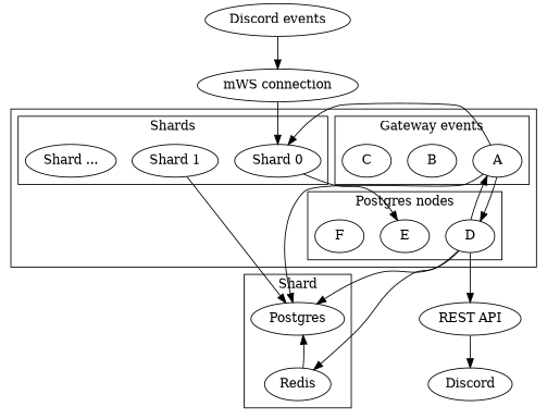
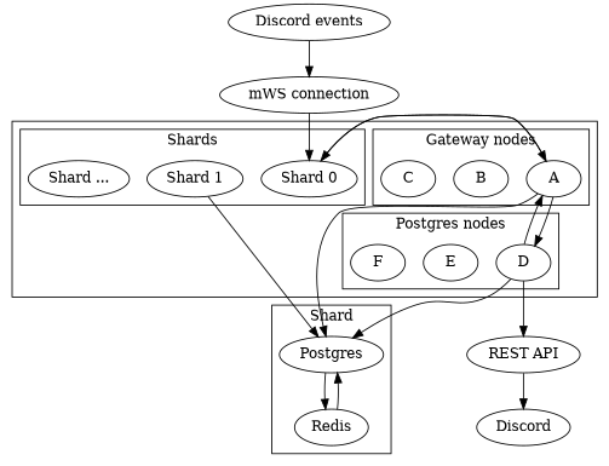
  digraph {
    compound=true
    Postgres
    Redis
    A
    B
    C
    "Shard 0"
    "Shard 1"
    "Shard ..."
    D
    E
    F
    "REST API"
    "Discord events"
    "mWS connection"
    Discord
    subgraph cluster_1 {
      label=Shard
      Postgres
      Redis
    }
    subgraph cluster_2 {
      subgraph cluster_3 {
-       label="Gateway events"
+       label="Gateway nodes"
        rank=same
        A
        B
        C
      }
      subgraph cluster_4 {
        label=Shards
        rank=same
        "Shard 0"
        "Shard 1"
        "Shard ..."
      }
      subgraph cluster_5 {
        label="Postgres nodes"
        rank=same
        D
        E
        F
      }
    }
-   D -> Redis
+   Postgres -> Redis
    Redis -> Postgres
    A -> Postgres
    A -> "Shard 0"
    A -> D
-   "Shard 0" -> E
+   "Shard 0" -> A
    "Shard 1" -> Postgres
    D -> Postgres
    D -> A
    D -> "REST API"
    "REST API" -> Discord
    "Discord events" -> "mWS connection"
    "mWS connection" -> "Shard 0"
  }
